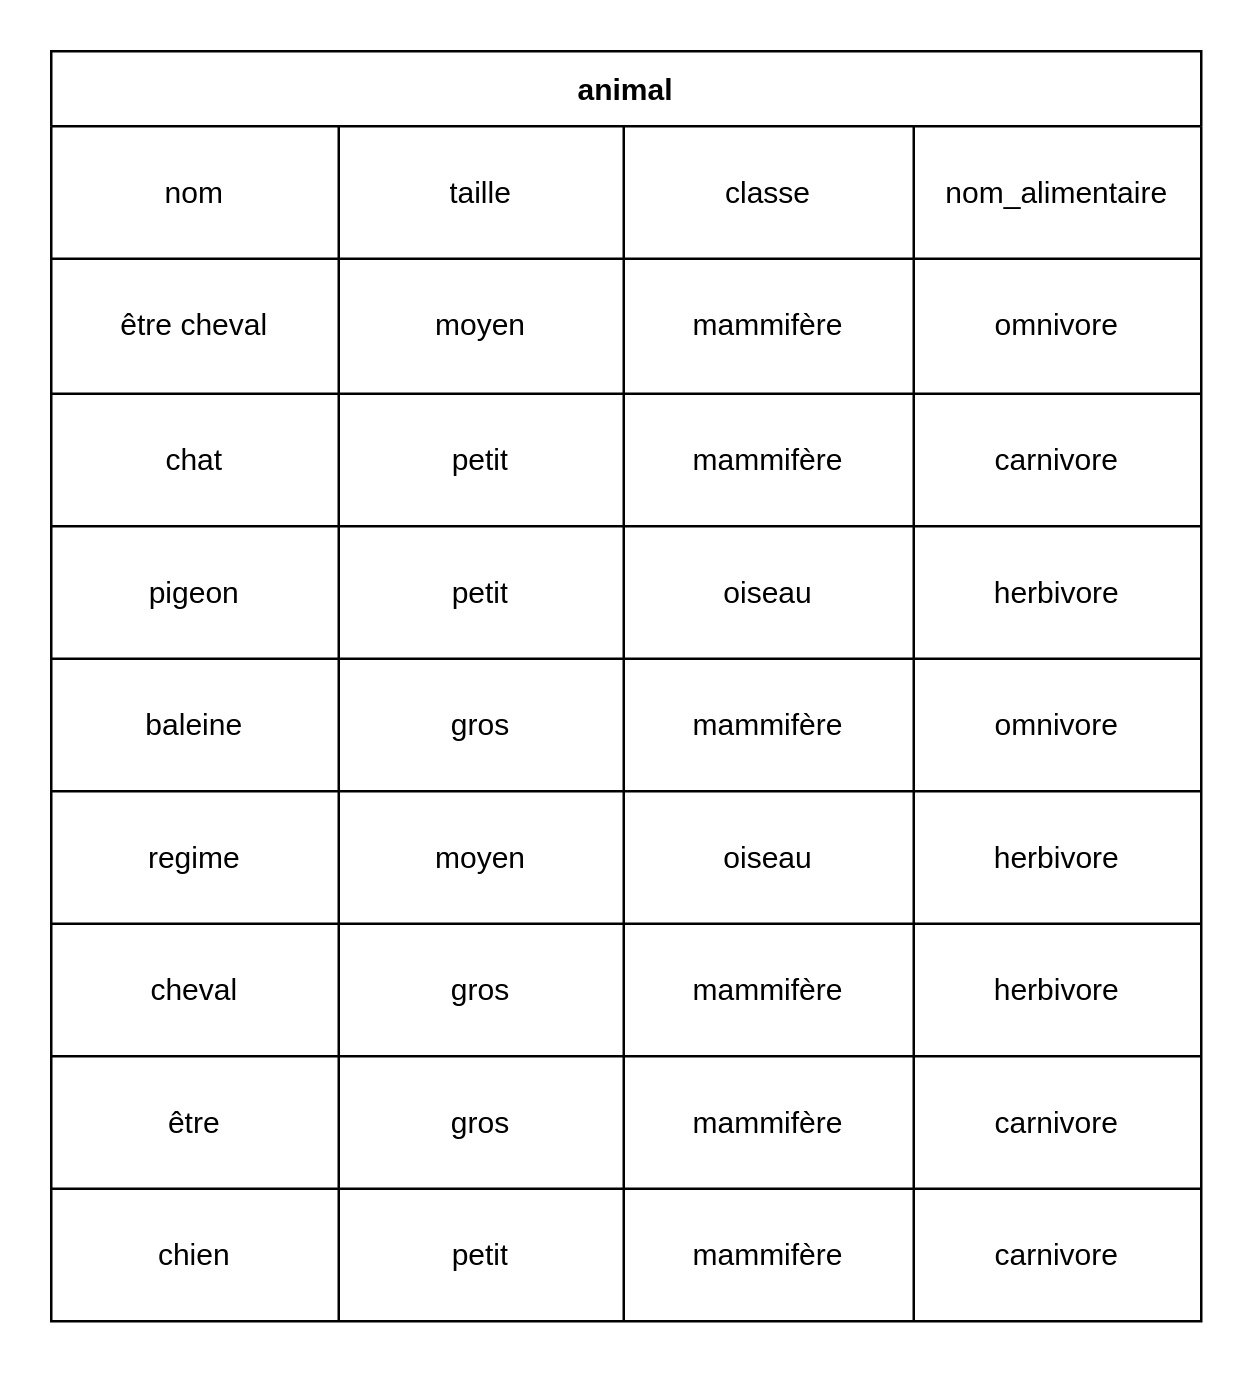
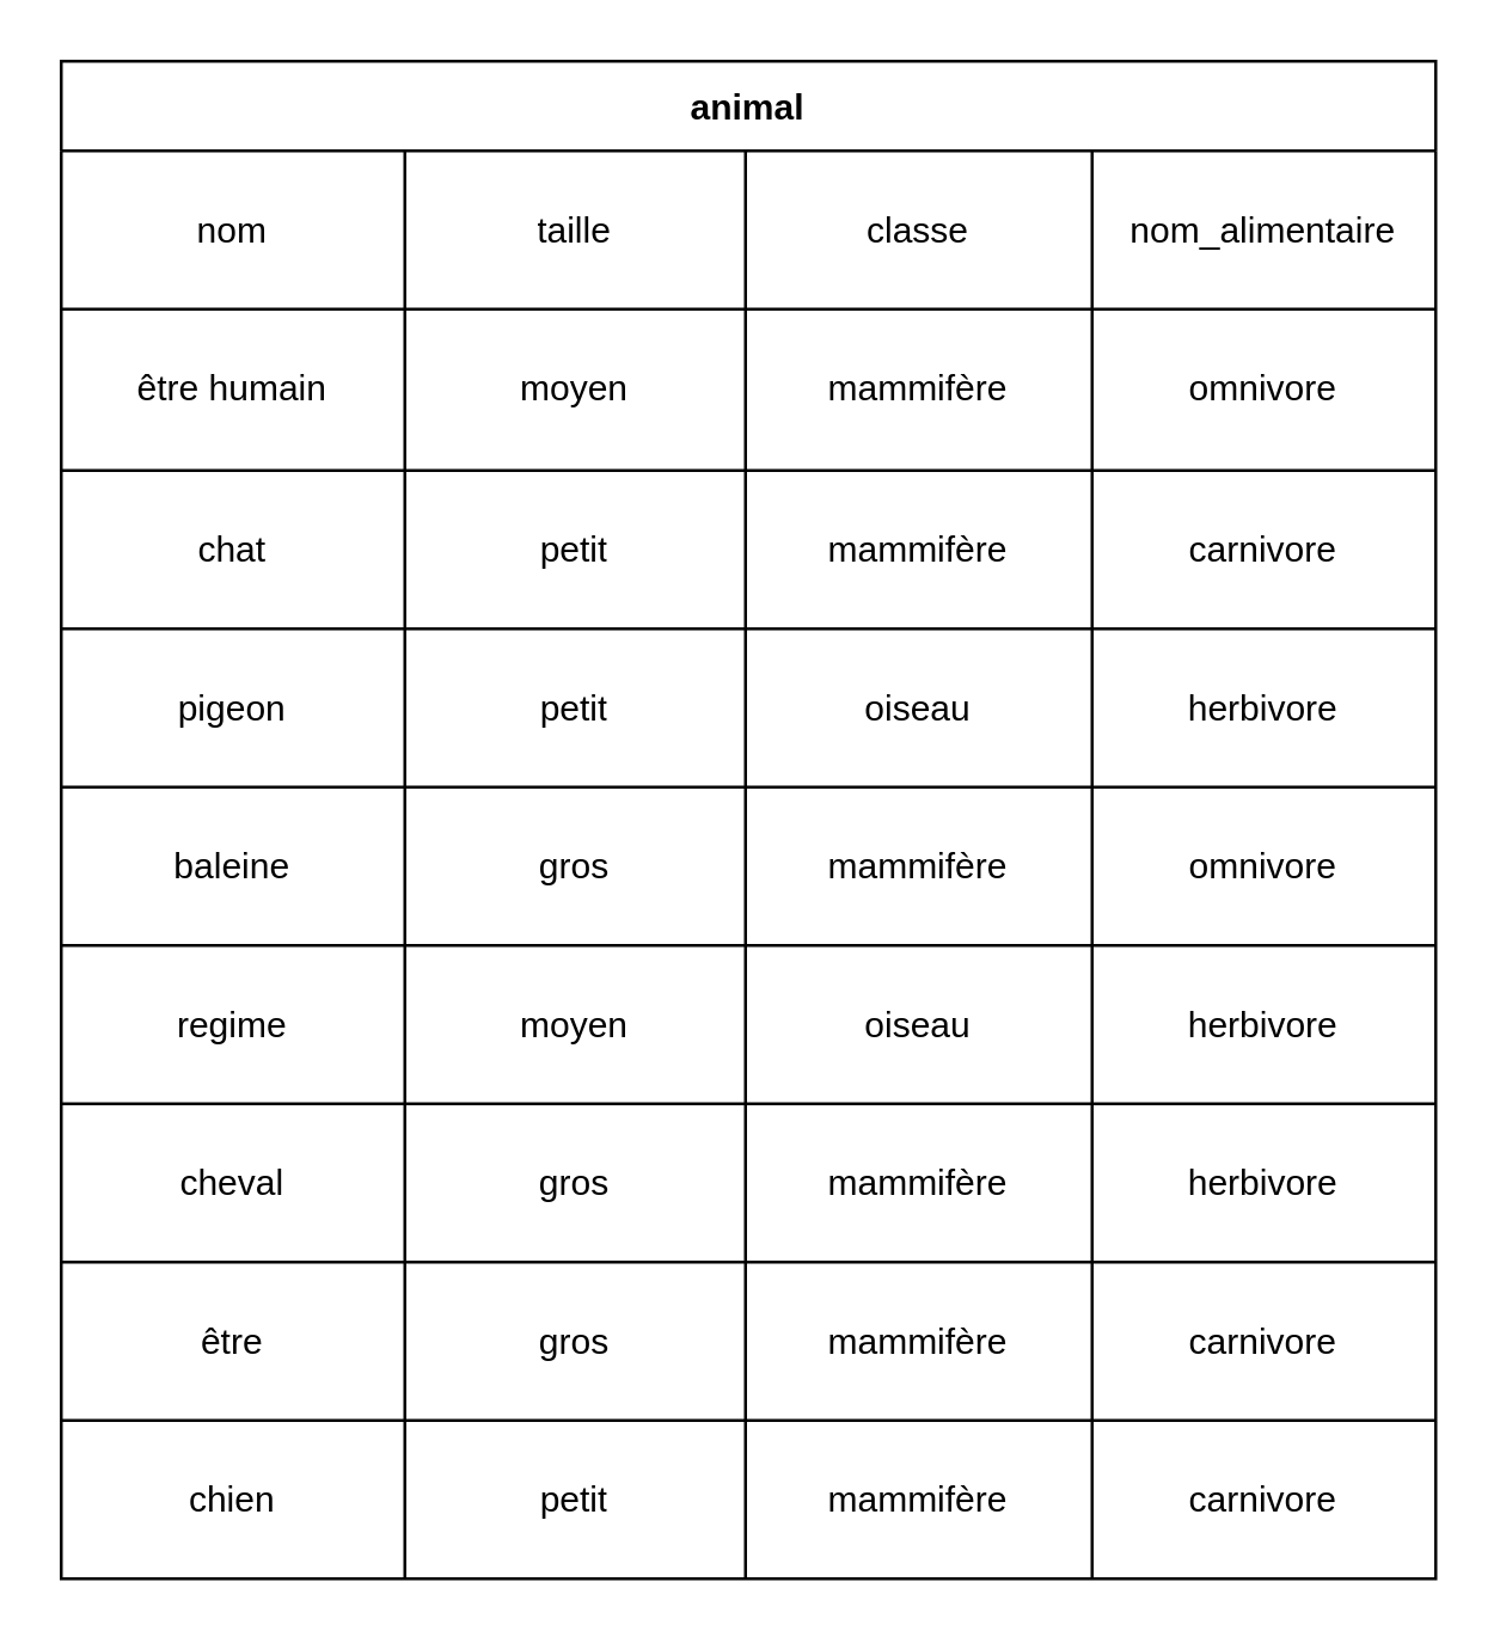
  <mxCell id="0" />
  <mxCell id="1" parent="0" />
  <mxCell id="2" value="animal" style="shape=table;startSize=30;container=1;collapsible=0;childLayout=tableLayout;fontStyle=1;align=center;" vertex="1" parent="1"><mxGeometry x="20" y="20" width="460" height="508" as="geometry" /></mxCell>
  <mxCell id="3" value="" style="shape=tableRow;horizontal=0;startSize=0;swimlaneHead=0;swimlaneBody=0;top=0;left=0;bottom=0;right=0;collapsible=0;dropTarget=0;fillColor=none;points=[[0,0.5],[1,0.5]];portConstraint=eastwest;" vertex="1" parent="2"><mxGeometry y="30" width="460" height="53" as="geometry" /></mxCell>
  <mxCell id="4" value="nom" style="shape=partialRectangle;html=1;whiteSpace=wrap;connectable=0;fillColor=none;top=0;left=0;bottom=0;right=0;overflow=hidden;" vertex="1" parent="3"><mxGeometry width="115" height="53" as="geometry"><mxRectangle width="115" height="53" as="alternateBounds" /></mxGeometry></mxCell>
  <mxCell id="5" value="taille" style="shape=partialRectangle;html=1;whiteSpace=wrap;connectable=0;fillColor=none;top=0;left=0;bottom=0;right=0;overflow=hidden;" vertex="1" parent="3"><mxGeometry x="115" width="114" height="53" as="geometry"><mxRectangle width="114" height="53" as="alternateBounds" /></mxGeometry></mxCell>
  <mxCell id="6" value="classe" style="shape=partialRectangle;html=1;whiteSpace=wrap;connectable=0;fillColor=none;top=0;left=0;bottom=0;right=0;overflow=hidden;" vertex="1" parent="3"><mxGeometry x="229" width="116" height="53" as="geometry"><mxRectangle width="116" height="53" as="alternateBounds" /></mxGeometry></mxCell>
  <mxCell id="7" value="nom_alimentaire" style="shape=partialRectangle;html=1;whiteSpace=wrap;connectable=0;fillColor=none;top=0;left=0;bottom=0;right=0;overflow=hidden;" vertex="1" parent="3"><mxGeometry x="345" width="115" height="53" as="geometry"><mxRectangle width="115" height="53" as="alternateBounds" /></mxGeometry></mxCell>
  <mxCell id="8" value="" style="shape=tableRow;horizontal=0;startSize=0;swimlaneHead=0;swimlaneBody=0;top=0;left=0;bottom=0;right=0;collapsible=0;dropTarget=0;fillColor=none;points=[[0,0.5],[1,0.5]];portConstraint=eastwest;" vertex="1" parent="2"><mxGeometry y="83" width="460" height="54" as="geometry" /></mxCell>
- <mxCell id="9" value="être cheval" style="shape=partialRectangle;html=1;whiteSpace=wrap;connectable=0;fillColor=none;top=0;left=0;bottom=0;right=0;overflow=hidden;" vertex="1" parent="8"><mxGeometry width="115" height="54" as="geometry"><mxRectangle width="115" height="54" as="alternateBounds" /></mxGeometry></mxCell>
+ <mxCell id="9" value="être humain" style="shape=partialRectangle;html=1;whiteSpace=wrap;connectable=0;fillColor=none;top=0;left=0;bottom=0;right=0;overflow=hidden;" vertex="1" parent="8"><mxGeometry width="115" height="54" as="geometry"><mxRectangle width="115" height="54" as="alternateBounds" /></mxGeometry></mxCell>
  <mxCell id="10" value="moyen" style="shape=partialRectangle;html=1;whiteSpace=wrap;connectable=0;fillColor=none;top=0;left=0;bottom=0;right=0;overflow=hidden;" vertex="1" parent="8"><mxGeometry x="115" width="114" height="54" as="geometry"><mxRectangle width="114" height="54" as="alternateBounds" /></mxGeometry></mxCell>
  <mxCell id="11" value="mammifère" style="shape=partialRectangle;html=1;whiteSpace=wrap;connectable=0;fillColor=none;top=0;left=0;bottom=0;right=0;overflow=hidden;" vertex="1" parent="8"><mxGeometry x="229" width="116" height="54" as="geometry"><mxRectangle width="116" height="54" as="alternateBounds" /></mxGeometry></mxCell>
  <mxCell id="12" value="omnivore" style="shape=partialRectangle;html=1;whiteSpace=wrap;connectable=0;fillColor=none;top=0;left=0;bottom=0;right=0;overflow=hidden;" vertex="1" parent="8"><mxGeometry x="345" width="115" height="54" as="geometry"><mxRectangle width="115" height="54" as="alternateBounds" /></mxGeometry></mxCell>
  <mxCell id="13" value="" style="shape=tableRow;horizontal=0;startSize=0;swimlaneHead=0;swimlaneBody=0;top=0;left=0;bottom=0;right=0;collapsible=0;dropTarget=0;fillColor=none;points=[[0,0.5],[1,0.5]];portConstraint=eastwest;" vertex="1" parent="2"><mxGeometry y="137" width="460" height="53" as="geometry" /></mxCell>
  <mxCell id="14" value="chat" style="shape=partialRectangle;html=1;whiteSpace=wrap;connectable=0;fillColor=none;top=0;left=0;bottom=0;right=0;overflow=hidden;" vertex="1" parent="13"><mxGeometry width="115" height="53" as="geometry"><mxRectangle width="115" height="53" as="alternateBounds" /></mxGeometry></mxCell>
  <mxCell id="15" value="petit" style="shape=partialRectangle;html=1;whiteSpace=wrap;connectable=0;fillColor=none;top=0;left=0;bottom=0;right=0;overflow=hidden;" vertex="1" parent="13"><mxGeometry x="115" width="114" height="53" as="geometry"><mxRectangle width="114" height="53" as="alternateBounds" /></mxGeometry></mxCell>
  <mxCell id="16" value="mammifère" style="shape=partialRectangle;html=1;whiteSpace=wrap;connectable=0;fillColor=none;top=0;left=0;bottom=0;right=0;overflow=hidden;" vertex="1" parent="13"><mxGeometry x="229" width="116" height="53" as="geometry"><mxRectangle width="116" height="53" as="alternateBounds" /></mxGeometry></mxCell>
  <mxCell id="17" value="carnivore" style="shape=partialRectangle;html=1;whiteSpace=wrap;connectable=0;fillColor=none;top=0;left=0;bottom=0;right=0;overflow=hidden;" vertex="1" parent="13"><mxGeometry x="345" width="115" height="53" as="geometry"><mxRectangle width="115" height="53" as="alternateBounds" /></mxGeometry></mxCell>
  <mxCell id="18" style="shape=tableRow;horizontal=0;startSize=0;swimlaneHead=0;swimlaneBody=0;top=0;left=0;bottom=0;right=0;collapsible=0;dropTarget=0;fillColor=none;points=[[0,0.5],[1,0.5]];portConstraint=eastwest;" vertex="1" parent="2"><mxGeometry y="190" width="460" height="53" as="geometry" /></mxCell>
  <mxCell id="19" value="pigeon" style="shape=partialRectangle;html=1;whiteSpace=wrap;connectable=0;fillColor=none;top=0;left=0;bottom=0;right=0;overflow=hidden;" vertex="1" parent="18"><mxGeometry width="115" height="53" as="geometry"><mxRectangle width="115" height="53" as="alternateBounds" /></mxGeometry></mxCell>
  <mxCell id="20" value="petit" style="shape=partialRectangle;html=1;whiteSpace=wrap;connectable=0;fillColor=none;top=0;left=0;bottom=0;right=0;overflow=hidden;" vertex="1" parent="18"><mxGeometry x="115" width="114" height="53" as="geometry"><mxRectangle width="114" height="53" as="alternateBounds" /></mxGeometry></mxCell>
  <mxCell id="21" value="oiseau" style="shape=partialRectangle;html=1;whiteSpace=wrap;connectable=0;fillColor=none;top=0;left=0;bottom=0;right=0;overflow=hidden;" vertex="1" parent="18"><mxGeometry x="229" width="116" height="53" as="geometry"><mxRectangle width="116" height="53" as="alternateBounds" /></mxGeometry></mxCell>
  <mxCell id="22" value="herbivore" style="shape=partialRectangle;html=1;whiteSpace=wrap;connectable=0;fillColor=none;top=0;left=0;bottom=0;right=0;overflow=hidden;" vertex="1" parent="18"><mxGeometry x="345" width="115" height="53" as="geometry"><mxRectangle width="115" height="53" as="alternateBounds" /></mxGeometry></mxCell>
  <mxCell id="23" style="shape=tableRow;horizontal=0;startSize=0;swimlaneHead=0;swimlaneBody=0;top=0;left=0;bottom=0;right=0;collapsible=0;dropTarget=0;fillColor=none;points=[[0,0.5],[1,0.5]];portConstraint=eastwest;" vertex="1" parent="2"><mxGeometry y="243" width="460" height="53" as="geometry" /></mxCell>
  <mxCell id="24" value="baleine" style="shape=partialRectangle;html=1;whiteSpace=wrap;connectable=0;fillColor=none;top=0;left=0;bottom=0;right=0;overflow=hidden;" vertex="1" parent="23"><mxGeometry width="115" height="53" as="geometry"><mxRectangle width="115" height="53" as="alternateBounds" /></mxGeometry></mxCell>
  <mxCell id="25" value="gros" style="shape=partialRectangle;html=1;whiteSpace=wrap;connectable=0;fillColor=none;top=0;left=0;bottom=0;right=0;overflow=hidden;" vertex="1" parent="23"><mxGeometry x="115" width="114" height="53" as="geometry"><mxRectangle width="114" height="53" as="alternateBounds" /></mxGeometry></mxCell>
  <mxCell id="26" value="mammifère" style="shape=partialRectangle;html=1;whiteSpace=wrap;connectable=0;fillColor=none;top=0;left=0;bottom=0;right=0;overflow=hidden;" vertex="1" parent="23"><mxGeometry x="229" width="116" height="53" as="geometry"><mxRectangle width="116" height="53" as="alternateBounds" /></mxGeometry></mxCell>
  <mxCell id="27" value="omnivore" style="shape=partialRectangle;html=1;whiteSpace=wrap;connectable=0;fillColor=none;top=0;left=0;bottom=0;right=0;overflow=hidden;" vertex="1" parent="23"><mxGeometry x="345" width="115" height="53" as="geometry"><mxRectangle width="115" height="53" as="alternateBounds" /></mxGeometry></mxCell>
  <mxCell id="28" style="shape=tableRow;horizontal=0;startSize=0;swimlaneHead=0;swimlaneBody=0;top=0;left=0;bottom=0;right=0;collapsible=0;dropTarget=0;fillColor=none;points=[[0,0.5],[1,0.5]];portConstraint=eastwest;" vertex="1" parent="2"><mxGeometry y="296" width="460" height="53" as="geometry" /></mxCell>
  <mxCell id="29" value="regime" style="shape=partialRectangle;html=1;whiteSpace=wrap;connectable=0;fillColor=none;top=0;left=0;bottom=0;right=0;overflow=hidden;" vertex="1" parent="28"><mxGeometry width="115" height="53" as="geometry"><mxRectangle width="115" height="53" as="alternateBounds" /></mxGeometry></mxCell>
  <mxCell id="30" value="moyen" style="shape=partialRectangle;html=1;whiteSpace=wrap;connectable=0;fillColor=none;top=0;left=0;bottom=0;right=0;overflow=hidden;" vertex="1" parent="28"><mxGeometry x="115" width="114" height="53" as="geometry"><mxRectangle width="114" height="53" as="alternateBounds" /></mxGeometry></mxCell>
  <mxCell id="31" value="oiseau" style="shape=partialRectangle;html=1;whiteSpace=wrap;connectable=0;fillColor=none;top=0;left=0;bottom=0;right=0;overflow=hidden;" vertex="1" parent="28"><mxGeometry x="229" width="116" height="53" as="geometry"><mxRectangle width="116" height="53" as="alternateBounds" /></mxGeometry></mxCell>
  <mxCell id="32" value="herbivore" style="shape=partialRectangle;html=1;whiteSpace=wrap;connectable=0;fillColor=none;top=0;left=0;bottom=0;right=0;overflow=hidden;" vertex="1" parent="28"><mxGeometry x="345" width="115" height="53" as="geometry"><mxRectangle width="115" height="53" as="alternateBounds" /></mxGeometry></mxCell>
  <mxCell id="33" style="shape=tableRow;horizontal=0;startSize=0;swimlaneHead=0;swimlaneBody=0;top=0;left=0;bottom=0;right=0;collapsible=0;dropTarget=0;fillColor=none;points=[[0,0.5],[1,0.5]];portConstraint=eastwest;" vertex="1" parent="2"><mxGeometry y="349" width="460" height="53" as="geometry" /></mxCell>
  <mxCell id="34" value="cheval" style="shape=partialRectangle;html=1;whiteSpace=wrap;connectable=0;fillColor=none;top=0;left=0;bottom=0;right=0;overflow=hidden;" vertex="1" parent="33"><mxGeometry width="115" height="53" as="geometry"><mxRectangle width="115" height="53" as="alternateBounds" /></mxGeometry></mxCell>
  <mxCell id="35" value="gros" style="shape=partialRectangle;html=1;whiteSpace=wrap;connectable=0;fillColor=none;top=0;left=0;bottom=0;right=0;overflow=hidden;" vertex="1" parent="33"><mxGeometry x="115" width="114" height="53" as="geometry"><mxRectangle width="114" height="53" as="alternateBounds" /></mxGeometry></mxCell>
  <mxCell id="36" value="mammifère" style="shape=partialRectangle;html=1;whiteSpace=wrap;connectable=0;fillColor=none;top=0;left=0;bottom=0;right=0;overflow=hidden;" vertex="1" parent="33"><mxGeometry x="229" width="116" height="53" as="geometry"><mxRectangle width="116" height="53" as="alternateBounds" /></mxGeometry></mxCell>
  <mxCell id="37" value="herbivore" style="shape=partialRectangle;html=1;whiteSpace=wrap;connectable=0;fillColor=none;top=0;left=0;bottom=0;right=0;overflow=hidden;" vertex="1" parent="33"><mxGeometry x="345" width="115" height="53" as="geometry"><mxRectangle width="115" height="53" as="alternateBounds" /></mxGeometry></mxCell>
  <mxCell id="38" style="shape=tableRow;horizontal=0;startSize=0;swimlaneHead=0;swimlaneBody=0;top=0;left=0;bottom=0;right=0;collapsible=0;dropTarget=0;fillColor=none;points=[[0,0.5],[1,0.5]];portConstraint=eastwest;" vertex="1" parent="2"><mxGeometry y="402" width="460" height="53" as="geometry" /></mxCell>
  <mxCell id="39" value="être" style="shape=partialRectangle;html=1;whiteSpace=wrap;connectable=0;fillColor=none;top=0;left=0;bottom=0;right=0;overflow=hidden;" vertex="1" parent="38"><mxGeometry width="115" height="53" as="geometry"><mxRectangle width="115" height="53" as="alternateBounds" /></mxGeometry></mxCell>
  <mxCell id="40" value="gros" style="shape=partialRectangle;html=1;whiteSpace=wrap;connectable=0;fillColor=none;top=0;left=0;bottom=0;right=0;overflow=hidden;" vertex="1" parent="38"><mxGeometry x="115" width="114" height="53" as="geometry"><mxRectangle width="114" height="53" as="alternateBounds" /></mxGeometry></mxCell>
  <mxCell id="41" value="mammifère" style="shape=partialRectangle;html=1;whiteSpace=wrap;connectable=0;fillColor=none;top=0;left=0;bottom=0;right=0;overflow=hidden;" vertex="1" parent="38"><mxGeometry x="229" width="116" height="53" as="geometry"><mxRectangle width="116" height="53" as="alternateBounds" /></mxGeometry></mxCell>
  <mxCell id="42" value="carnivore" style="shape=partialRectangle;html=1;whiteSpace=wrap;connectable=0;fillColor=none;top=0;left=0;bottom=0;right=0;overflow=hidden;" vertex="1" parent="38"><mxGeometry x="345" width="115" height="53" as="geometry"><mxRectangle width="115" height="53" as="alternateBounds" /></mxGeometry></mxCell>
  <mxCell id="43" style="shape=tableRow;horizontal=0;startSize=0;swimlaneHead=0;swimlaneBody=0;top=0;left=0;bottom=0;right=0;collapsible=0;dropTarget=0;fillColor=none;points=[[0,0.5],[1,0.5]];portConstraint=eastwest;" vertex="1" parent="2"><mxGeometry y="455" width="460" height="53" as="geometry" /></mxCell>
  <mxCell id="44" value="chien" style="shape=partialRectangle;html=1;whiteSpace=wrap;connectable=0;fillColor=none;top=0;left=0;bottom=0;right=0;overflow=hidden;" vertex="1" parent="43"><mxGeometry width="115" height="53" as="geometry"><mxRectangle width="115" height="53" as="alternateBounds" /></mxGeometry></mxCell>
  <mxCell id="45" value="petit" style="shape=partialRectangle;html=1;whiteSpace=wrap;connectable=0;fillColor=none;top=0;left=0;bottom=0;right=0;overflow=hidden;" vertex="1" parent="43"><mxGeometry x="115" width="114" height="53" as="geometry"><mxRectangle width="114" height="53" as="alternateBounds" /></mxGeometry></mxCell>
  <mxCell id="46" value="mammifère" style="shape=partialRectangle;html=1;whiteSpace=wrap;connectable=0;fillColor=none;top=0;left=0;bottom=0;right=0;overflow=hidden;" vertex="1" parent="43"><mxGeometry x="229" width="116" height="53" as="geometry"><mxRectangle width="116" height="53" as="alternateBounds" /></mxGeometry></mxCell>
  <mxCell id="47" value="carnivore" style="shape=partialRectangle;html=1;whiteSpace=wrap;connectable=0;fillColor=none;top=0;left=0;bottom=0;right=0;overflow=hidden;" vertex="1" parent="43"><mxGeometry x="345" width="115" height="53" as="geometry"><mxRectangle width="115" height="53" as="alternateBounds" /></mxGeometry></mxCell>
